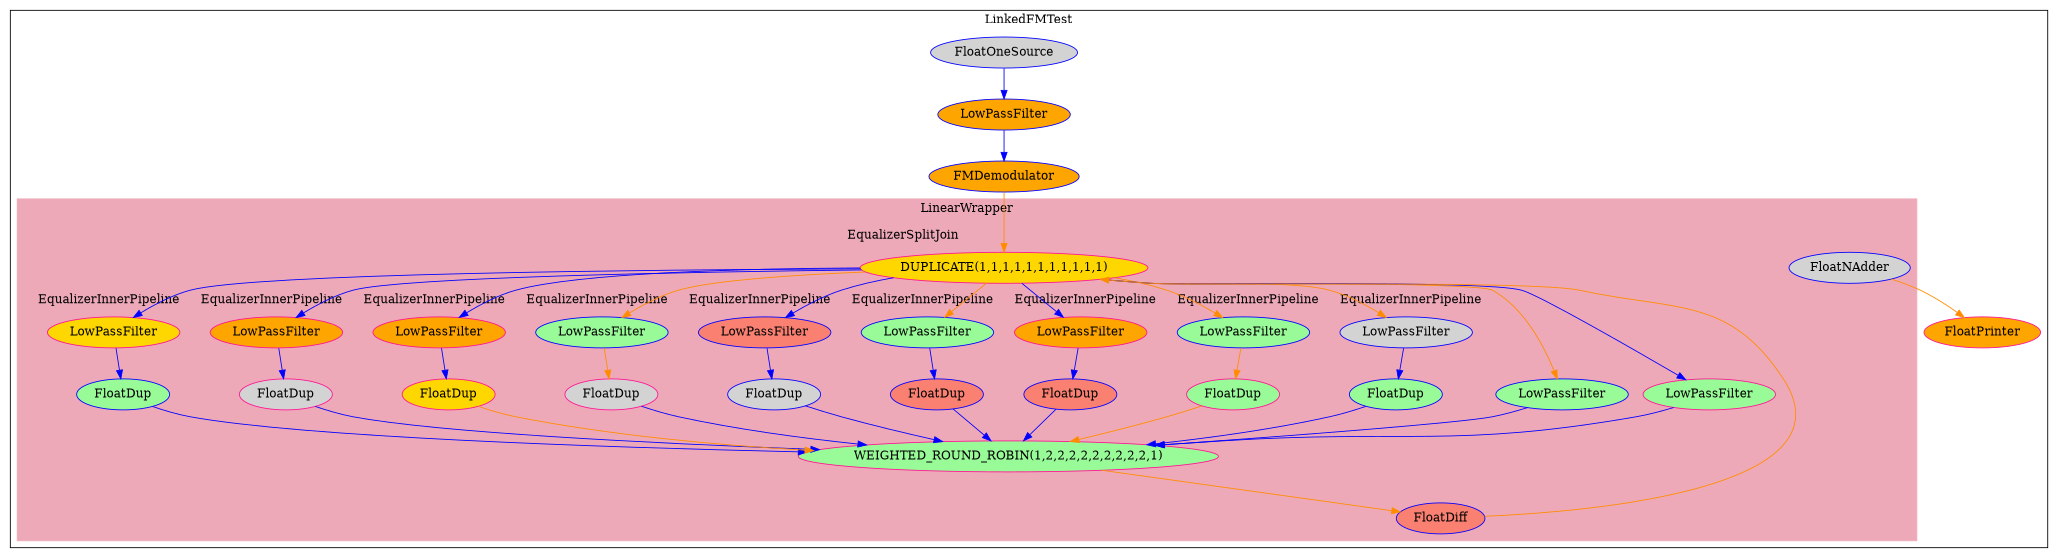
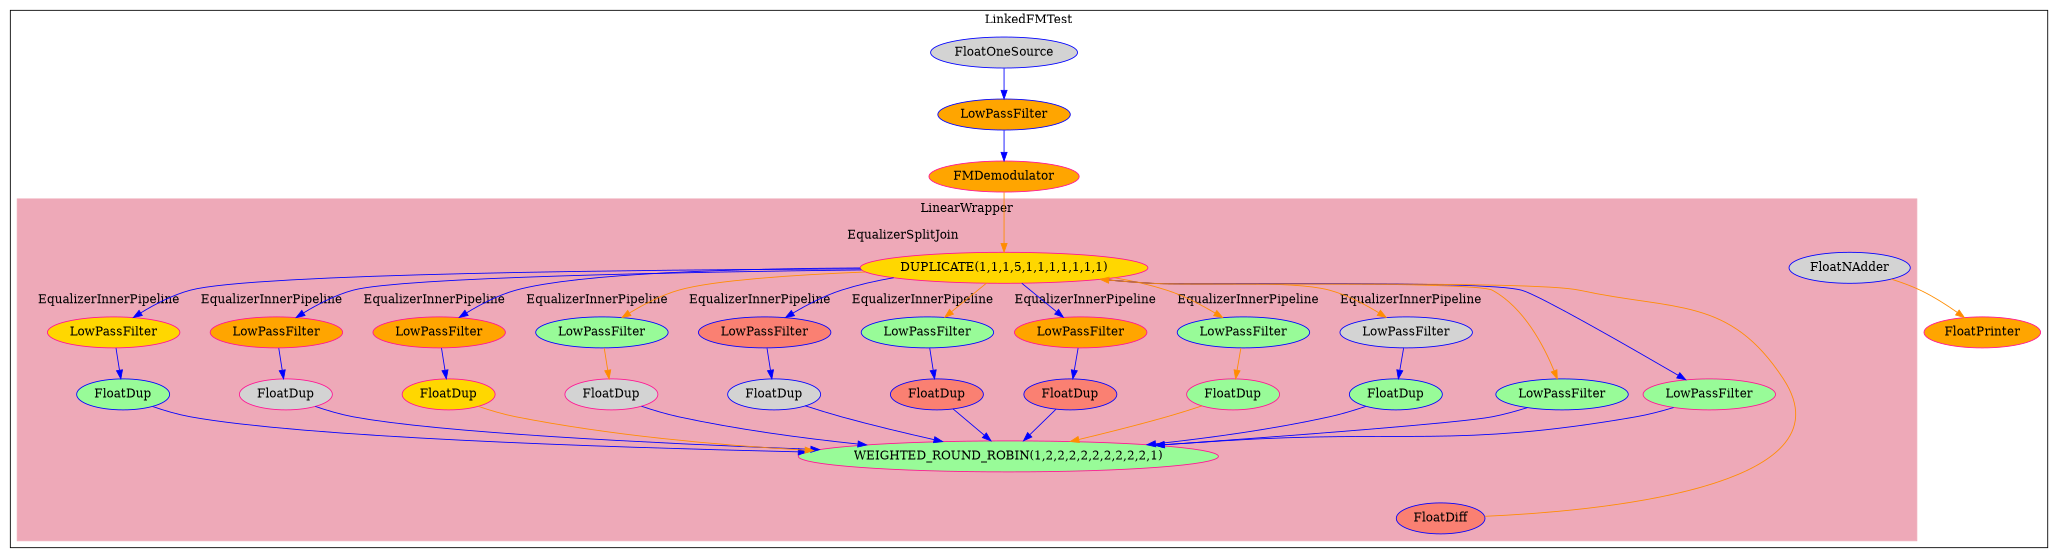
  digraph {
    node [color=blue fillcolor=palegreen style=filled]
    edge [color=blue]
    n1 [color=deeppink fillcolor=gold label=LowPassFilter]
    n2 [label=FloatDup]
    n3 [color=deeppink fillcolor=orange label=LowPassFilter]
    n4 [color=deeppink fillcolor=lightgrey label=FloatDup]
    n5 [color=deeppink fillcolor=orange label=LowPassFilter]
    n6 [color=deeppink fillcolor=gold label=FloatDup]
    n7 [label=LowPassFilter]
    n8 [color=deeppink fillcolor=lightgrey label=FloatDup]
    n9 [fillcolor=salmon label=LowPassFilter]
    n10 [fillcolor=lightgrey label=FloatDup]
    n11 [label=LowPassFilter]
    n12 [fillcolor=salmon label=FloatDup]
    n13 [color=deeppink fillcolor=orange label=LowPassFilter]
    n14 [fillcolor=salmon label=FloatDup]
    n15 [label=LowPassFilter]
    n16 [color=deeppink label=FloatDup]
    n17 [fillcolor=lightgrey label=LowPassFilter]
    n18 [label=FloatDup]
-   n19 [color=deeppink fillcolor=gold label="DUPLICATE(1,1,1,1,1,1,1,1,1,1,1)"]
+   n19 [color=deeppink fillcolor=gold label="DUPLICATE(1,1,1,5,1,1,1,1,1,1,1)"]
    n20 [label=LowPassFilter]
    n21 [color=deeppink label=LowPassFilter]
    n22 [color=deeppink label="WEIGHTED_ROUND_ROBIN(1,2,2,2,2,2,2,2,2,2,1)"]
    n23 [fillcolor=salmon label=FloatDiff]
    n24 [fillcolor=lightgrey label=FloatNAdder]
    n25 [fillcolor=lightgrey label=FloatOneSource]
    n26 [fillcolor=orange label=LowPassFilter]
-   n27 [fillcolor=orange label=FMDemodulator]
+   n27 [color=deeppink fillcolor=orange label=FMDemodulator]
    n28 [color=deeppink fillcolor=orange label=FloatPrinter]
    subgraph cluster_1 {
      label=LinkedFMTest
      n25
      n26
      n27
      n28
      subgraph cluster_2 {
        color=pink2
        label="LinearWrapper\n"
        style=filled
        n23
        n24
        subgraph cluster_3 {
          color=pink2
          label="EqualizerSplitJoin\n"
          style=filled
          n19
          n20
          n21
          n22
          subgraph cluster_4 {
            color=pink2
            label="EqualizerInnerPipeline\n"
            style=filled
            n1
            n2
          }
          subgraph cluster_5 {
            color=pink2
            label="EqualizerInnerPipeline\n"
            style=filled
            n3
            n4
          }
          subgraph cluster_6 {
            color=pink2
            label="EqualizerInnerPipeline\n"
            style=filled
            n5
            n6
          }
          subgraph cluster_7 {
            color=pink2
            label="EqualizerInnerPipeline\n"
            style=filled
            n7
            n8
          }
          subgraph cluster_8 {
            color=pink2
            label="EqualizerInnerPipeline\n"
            style=filled
            n9
            n10
          }
          subgraph cluster_9 {
            color=pink2
            label="EqualizerInnerPipeline\n"
            style=filled
            n11
            n12
          }
          subgraph cluster_10 {
            color=pink2
            label="EqualizerInnerPipeline\n"
            style=filled
            n13
            n14
          }
          subgraph cluster_11 {
            color=pink2
            label="EqualizerInnerPipeline\n"
            style=filled
            n15
            n16
          }
          subgraph cluster_12 {
            color=pink2
            label="EqualizerInnerPipeline\n"
            style=filled
            n17
            n18
          }
        }
      }
    }
    n1 -> n2
    n2 -> n22
    n3 -> n4
    n4 -> n22
    n5 -> n6
    n6 -> n22 [color=darkorange]
    n7 -> n8 [color=darkorange]
    n8 -> n22
    n9 -> n10
    n10 -> n22
    n11 -> n12
    n12 -> n22
    n13 -> n14
    n14 -> n22
    n15 -> n16 [color=darkorange]
    n16 -> n22 [color=darkorange]
    n17 -> n18
    n18 -> n22
    n19 -> n1
    n19 -> n3
    n19 -> n5
    n19 -> n7 [color=darkorange]
    n19 -> n9
    n19 -> n11 [color=darkorange]
    n19 -> n13
    n19 -> n15 [color=darkorange]
    n19 -> n17 [color=darkorange]
    n19 -> n20 [color=darkorange]
    n19 -> n21
    n20 -> n22
    n21 -> n22
-   n22 -> n23 [color=darkorange]
    n23 -> n19 [color=darkorange]
    n24 -> n28 [color=darkorange]
    n25 -> n26
    n26 -> n27
    n27 -> n19 [color=darkorange]
  }
